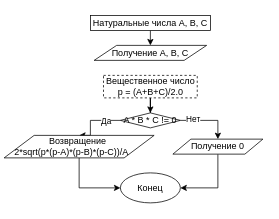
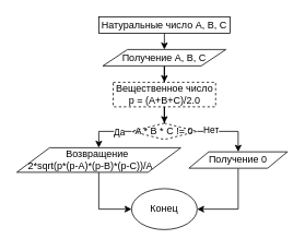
  <mxCell id="0" />
  <mxCell id="1" parent="0" />
  <mxCell id="2" style="edgeStyle=orthogonalEdgeStyle;rounded=0;orthogonalLoop=1;jettySize=auto;html=1;" edge="1" parent="1" source="3"><mxGeometry relative="1" as="geometry"><mxPoint x="200" y="60" as="targetPoint" /></mxGeometry></mxCell>
- <mxCell id="3" value="Натуральные числа&amp;nbsp;A, B, C" style="rounded=0;whiteSpace=wrap;html=1;" vertex="1" parent="1"><mxGeometry x="120" y="20" width="160" height="20" as="geometry" /></mxCell>
+ <mxCell id="3" value="Натуральные число&amp;nbsp;A, B, C" style="rounded=0;whiteSpace=wrap;html=1;" vertex="1" parent="1"><mxGeometry x="120" y="20" width="160" height="20" as="geometry" /></mxCell>
+ <mxCell id="4" style="edgeStyle=orthogonalEdgeStyle;rounded=0;orthogonalLoop=1;jettySize=auto;html=1;entryX=0.5;entryY=0;entryDx=0;entryDy=0;" edge="1" parent="1" source="5" target="7"><mxGeometry relative="1" as="geometry" /></mxCell>
  <mxCell id="5" value="Получение&amp;nbsp;A, B, C" style="shape=parallelogram;perimeter=parallelogramPerimeter;whiteSpace=wrap;html=1;" vertex="1" parent="1"><mxGeometry x="125" y="60" width="150" height="20" as="geometry" /></mxCell>
  <mxCell id="6" style="edgeStyle=orthogonalEdgeStyle;rounded=0;orthogonalLoop=1;jettySize=auto;html=1;entryX=0.5;entryY=0;entryDx=0;entryDy=0;" edge="1" parent="1" source="7" target="12"><mxGeometry relative="1" as="geometry" /></mxCell>
  <mxCell id="7" value="Вещественное число &lt;br&gt;p = (A+B+C)/2.0" style="rounded=0;whiteSpace=wrap;html=1;dashed=1;" vertex="1" parent="1"><mxGeometry x="137.5" y="100" width="125" height="30" as="geometry" /></mxCell>
  <mxCell id="8" style="edgeStyle=orthogonalEdgeStyle;rounded=0;orthogonalLoop=1;jettySize=auto;html=1;entryX=0.5;entryY=0;entryDx=0;entryDy=0;" edge="1" parent="1" source="12" target="14"><mxGeometry relative="1" as="geometry"><mxPoint x="260" y="180" as="targetPoint" /><Array as="points"><mxPoint x="290" y="160" /></Array></mxGeometry></mxCell>
  <mxCell id="9" value="Нет" style="edgeLabel;html=1;align=center;verticalAlign=middle;resizable=0;points=[];" vertex="1" connectable="0" parent="8"><mxGeometry x="-0.573" y="2" relative="1" as="geometry"><mxPoint as="offset" /></mxGeometry></mxCell>
  <mxCell id="10" style="edgeStyle=orthogonalEdgeStyle;rounded=0;orthogonalLoop=1;jettySize=auto;html=1;entryX=0.5;entryY=0;entryDx=0;entryDy=0;" edge="1" parent="1" source="12" target="16"><mxGeometry relative="1" as="geometry"><Array as="points"><mxPoint x="120" y="160" /></Array></mxGeometry></mxCell>
  <mxCell id="11" value="Да" style="edgeLabel;html=1;align=center;verticalAlign=middle;resizable=0;points=[];" vertex="1" connectable="0" parent="10"><mxGeometry x="-0.467" relative="1" as="geometry"><mxPoint as="offset" /></mxGeometry></mxCell>
- <mxCell id="12" value="A * B * C != 0" style="rhombus;whiteSpace=wrap;html=1;" vertex="1" parent="1"><mxGeometry x="160" y="150" width="80" height="20" as="geometry" /></mxCell>
+ <mxCell id="12" value="A * B * C != 0" style="rhombus;whiteSpace=wrap;html=1;dashed=1;" vertex="1" parent="1"><mxGeometry x="160" y="150" width="80" height="20" as="geometry" /></mxCell>
  <mxCell id="13" style="edgeStyle=orthogonalEdgeStyle;rounded=0;orthogonalLoop=1;jettySize=auto;html=1;entryX=1;entryY=0.5;entryDx=0;entryDy=0;" edge="1" parent="1" source="14" target="17"><mxGeometry relative="1" as="geometry" /></mxCell>
  <mxCell id="14" value="Получение 0" style="shape=parallelogram;perimeter=parallelogramPerimeter;whiteSpace=wrap;html=1;" vertex="1" parent="1"><mxGeometry x="230" y="185" width="120" height="20" as="geometry" /></mxCell>
  <mxCell id="15" style="edgeStyle=orthogonalEdgeStyle;rounded=0;orthogonalLoop=1;jettySize=auto;html=1;entryX=0;entryY=0.5;entryDx=0;entryDy=0;" edge="1" parent="1" source="16" target="17"><mxGeometry relative="1" as="geometry" /></mxCell>
- <mxCell id="16" value="Возвращение&amp;nbsp;&lt;br&gt;2*sqrt(p*(p-A)*(p-B)*(p-C))/A&amp;nbsp; &amp;nbsp; &amp;nbsp;&amp;nbsp;" style="shape=parallelogram;perimeter=parallelogramPerimeter;whiteSpace=wrap;html=1;" vertex="1" parent="1"><mxGeometry x="5" y="180" width="200" height="30" as="geometry" /></mxCell>
- <mxCell id="17" value="Конец" style="ellipse;whiteSpace=wrap;html=1;" vertex="1" parent="1"><mxGeometry x="160" y="230" width="80" height="40" as="geometry" /></mxCell>
+ <mxCell id="16" value="Возвращение&amp;nbsp;&lt;br&gt;2*sqrt(p*(p-A)*(p-B)*(p-C))/A&amp;nbsp; &amp;nbsp; &amp;nbsp;&amp;nbsp;" style="shape=parallelogram;perimeter=parallelogramPerimeter;whiteSpace=wrap;html=1;" vertex="1" parent="1"><mxGeometry x="20" y="180" width="200" height="30" as="geometry" /></mxCell>
+ <mxCell id="17" value="Конец" style="ellipse;whiteSpace=wrap;html=1;" vertex="1" parent="1"><mxGeometry x="160" y="230" width="80" height="50" as="geometry" /></mxCell>
